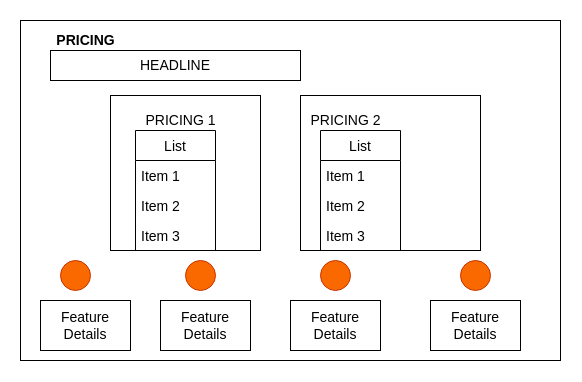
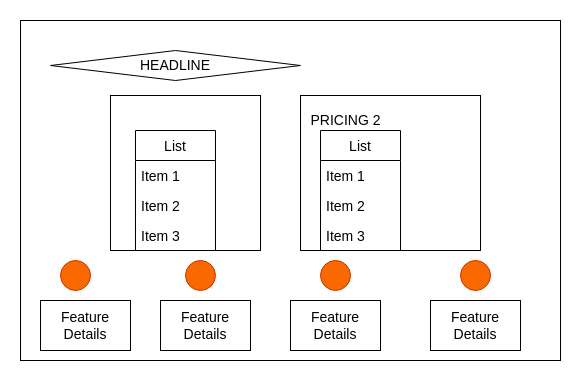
  <mxCell id="0" />
  <mxCell id="1" parent="0" />
  <mxCell id="2" value="" style="whiteSpace=wrap;html=1;" vertex="1" parent="1"><mxGeometry x="20" y="20" width="540" height="340" as="geometry" /></mxCell>
- <mxCell id="3" value="&lt;b&gt;&lt;font style=&quot;font-size: 14px&quot;&gt;PRICING&lt;/font&gt;&lt;/b&gt;" style="text;html=1;resizable=0;autosize=1;align=center;verticalAlign=middle;points=[];fillColor=none;strokeColor=none;rounded=0;" vertex="1" parent="1"><mxGeometry x="50" y="30" width="70" height="20" as="geometry" /></mxCell>
- <mxCell id="4" value="HEADLINE" style="whiteSpace=wrap;html=1;fontSize=14;" vertex="1" parent="1"><mxGeometry x="50" y="50" width="250" height="30" as="geometry" /></mxCell>
+ <mxCell id="4" value="HEADLINE" style="rhombus;whiteSpace=wrap;html=1;fontSize=14;" vertex="1" parent="1"><mxGeometry x="50" y="50" width="250" height="30" as="geometry" /></mxCell>
  <mxCell id="5" value="" style="whiteSpace=wrap;html=1;fontSize=14;" vertex="1" parent="1"><mxGeometry x="110" y="95" width="150" height="155" as="geometry" /></mxCell>
  <mxCell id="6" value="" style="whiteSpace=wrap;html=1;fontSize=14;" vertex="1" parent="1"><mxGeometry x="300" y="95" width="180" height="155" as="geometry" /></mxCell>
- <mxCell id="7" value="PRICING 1" style="text;html=1;resizable=0;autosize=1;align=center;verticalAlign=middle;points=[];fillColor=none;strokeColor=none;rounded=0;fontSize=14;" vertex="1" parent="1"><mxGeometry x="135" y="110" width="90" height="20" as="geometry" /></mxCell>
  <mxCell id="8" value="PRICING 2" style="text;html=1;resizable=0;autosize=1;align=center;verticalAlign=middle;points=[];fillColor=none;strokeColor=none;rounded=0;fontSize=14;" vertex="1" parent="1"><mxGeometry x="300" y="110" width="90" height="20" as="geometry" /></mxCell>
  <mxCell id="9" value="List" style="swimlane;fontStyle=0;childLayout=stackLayout;horizontal=1;startSize=30;horizontalStack=0;resizeParent=1;resizeParentMax=0;resizeLast=0;collapsible=1;marginBottom=0;fontSize=14;" vertex="1" parent="1"><mxGeometry x="135" y="130" width="80" height="120" as="geometry" /></mxCell>
  <mxCell id="10" value="Item 1" style="text;strokeColor=none;fillColor=none;align=left;verticalAlign=middle;spacingLeft=4;spacingRight=4;overflow=hidden;points=[[0,0.5],[1,0.5]];portConstraint=eastwest;rotatable=0;fontSize=14;" vertex="1" parent="9"><mxGeometry y="30" width="80" height="30" as="geometry" /></mxCell>
  <mxCell id="11" value="Item 2" style="text;strokeColor=none;fillColor=none;align=left;verticalAlign=middle;spacingLeft=4;spacingRight=4;overflow=hidden;points=[[0,0.5],[1,0.5]];portConstraint=eastwest;rotatable=0;fontSize=14;" vertex="1" parent="9"><mxGeometry y="60" width="80" height="30" as="geometry" /></mxCell>
  <mxCell id="12" value="Item 3" style="text;strokeColor=none;fillColor=none;align=left;verticalAlign=middle;spacingLeft=4;spacingRight=4;overflow=hidden;points=[[0,0.5],[1,0.5]];portConstraint=eastwest;rotatable=0;fontSize=14;" vertex="1" parent="9"><mxGeometry y="90" width="80" height="30" as="geometry" /></mxCell>
  <mxCell id="13" value="List" style="swimlane;fontStyle=0;childLayout=stackLayout;horizontal=1;startSize=30;horizontalStack=0;resizeParent=1;resizeParentMax=0;resizeLast=0;collapsible=1;marginBottom=0;fontSize=14;" vertex="1" parent="1"><mxGeometry x="320" y="130" width="80" height="120" as="geometry" /></mxCell>
  <mxCell id="14" value="Item 1" style="text;strokeColor=none;fillColor=none;align=left;verticalAlign=middle;spacingLeft=4;spacingRight=4;overflow=hidden;points=[[0,0.5],[1,0.5]];portConstraint=eastwest;rotatable=0;fontSize=14;" vertex="1" parent="13"><mxGeometry y="30" width="80" height="30" as="geometry" /></mxCell>
  <mxCell id="15" value="Item 2" style="text;strokeColor=none;fillColor=none;align=left;verticalAlign=middle;spacingLeft=4;spacingRight=4;overflow=hidden;points=[[0,0.5],[1,0.5]];portConstraint=eastwest;rotatable=0;fontSize=14;" vertex="1" parent="13"><mxGeometry y="60" width="80" height="30" as="geometry" /></mxCell>
  <mxCell id="16" value="Item 3" style="text;strokeColor=none;fillColor=none;align=left;verticalAlign=middle;spacingLeft=4;spacingRight=4;overflow=hidden;points=[[0,0.5],[1,0.5]];portConstraint=eastwest;rotatable=0;fontSize=14;" vertex="1" parent="13"><mxGeometry y="90" width="80" height="30" as="geometry" /></mxCell>
  <mxCell id="17" value="" style="ellipse;whiteSpace=wrap;html=1;aspect=fixed;fontSize=14;fillColor=#fa6800;fontColor=#000000;strokeColor=#C73500;" vertex="1" parent="1"><mxGeometry x="185" y="260" width="30" height="30" as="geometry" /></mxCell>
  <mxCell id="18" value="" style="ellipse;whiteSpace=wrap;html=1;aspect=fixed;fontSize=14;fillColor=#fa6800;fontColor=#000000;strokeColor=#C73500;" vertex="1" parent="1"><mxGeometry x="60" y="260" width="30" height="30" as="geometry" /></mxCell>
  <mxCell id="19" value="" style="ellipse;whiteSpace=wrap;html=1;aspect=fixed;fontSize=14;fillColor=#fa6800;fontColor=#000000;strokeColor=#C73500;" vertex="1" parent="1"><mxGeometry x="320" y="260" width="30" height="30" as="geometry" /></mxCell>
  <mxCell id="20" value="" style="ellipse;whiteSpace=wrap;html=1;aspect=fixed;fontSize=14;fillColor=#fa6800;fontColor=#000000;strokeColor=#C73500;" vertex="1" parent="1"><mxGeometry x="460" y="260" width="30" height="30" as="geometry" /></mxCell>
  <mxCell id="21" value="Feature&lt;br&gt;Details" style="whiteSpace=wrap;html=1;fontSize=14;" vertex="1" parent="1"><mxGeometry x="40" y="300" width="90" height="50" as="geometry" /></mxCell>
  <mxCell id="22" value="Feature&lt;br&gt;Details" style="whiteSpace=wrap;html=1;fontSize=14;" vertex="1" parent="1"><mxGeometry x="160" y="300" width="90" height="50" as="geometry" /></mxCell>
  <mxCell id="23" value="Feature&lt;br&gt;Details" style="whiteSpace=wrap;html=1;fontSize=14;" vertex="1" parent="1"><mxGeometry x="290" y="300" width="90" height="50" as="geometry" /></mxCell>
  <mxCell id="24" value="Feature&lt;br&gt;Details" style="whiteSpace=wrap;html=1;fontSize=14;" vertex="1" parent="1"><mxGeometry x="430" y="300" width="90" height="50" as="geometry" /></mxCell>
